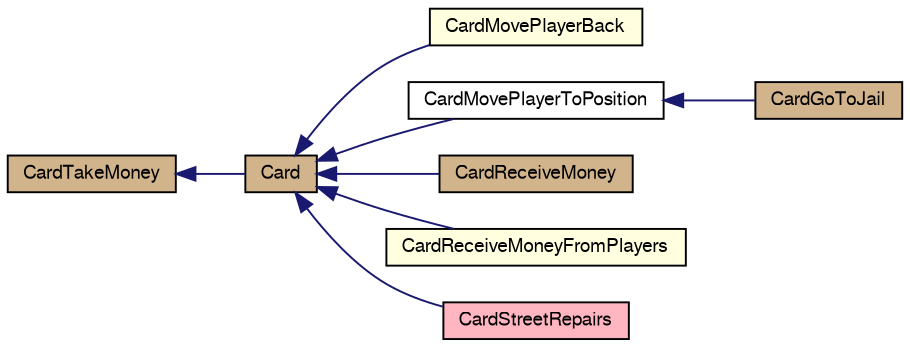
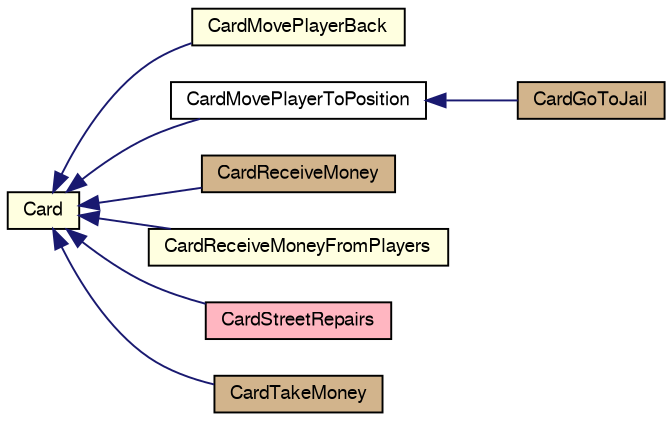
  digraph {
    rankdir=LR
    node [color=black fillcolor=tan fontname=FreeSans fontsize=10 shape=record style=filled]
    edge [color=midnightblue dir=back fontname=FreeSans fontsize=10 labelfontname=FreeSans labelfontsize=10 style=solid]
-   n1 [height=0.2 label=Card width=0.4]
+   n1 [fillcolor=lightyellow height=0.2 label=Card width=0.4]
    n2 [fillcolor=lightyellow height=0.2 label=CardMovePlayerBack width=0.4]
    n3 [fillcolor=white height=0.2 label=CardMovePlayerToPosition width=0.4]
    n4 [height=0.2 label=CardReceiveMoney width=0.4]
    n5 [fillcolor=lightyellow height=0.2 label=CardReceiveMoneyFromPlayers width=0.4]
    n6 [fillcolor=lightpink height=0.2 label=CardStreetRepairs width=0.4]
    n7 [height=0.2 label=CardTakeMoney width=0.4]
    n8 [height=0.2 label=CardGoToJail width=0.4]
    n1 -> n2
    n1 -> n3
    n1 -> n4
    n1 -> n5
    n1 -> n6
-   n7 -> n1
+   n1 -> n7
    n3 -> n8
  }
